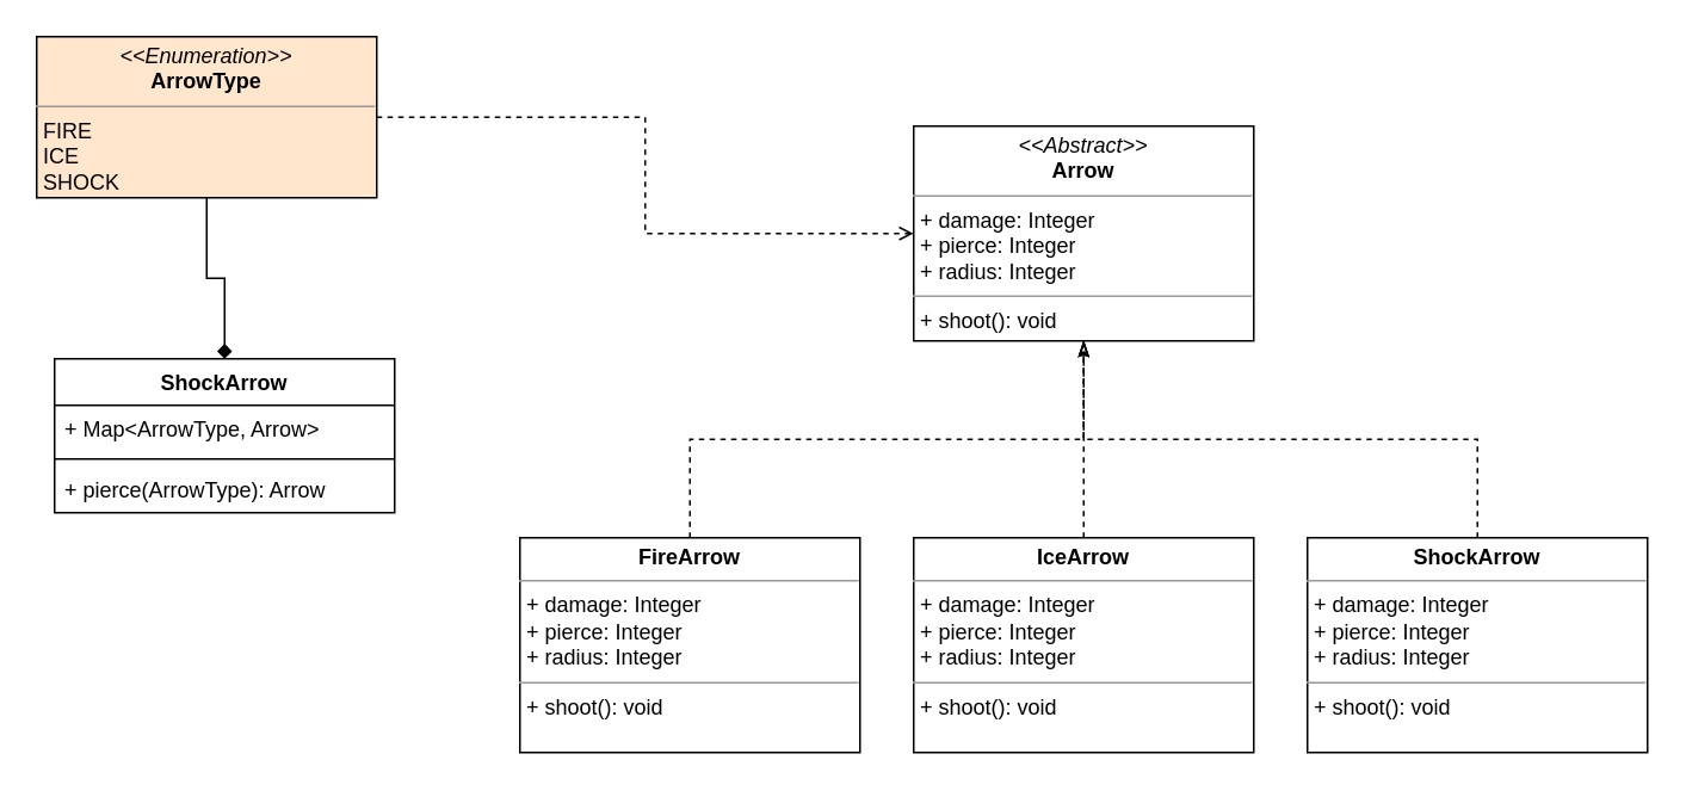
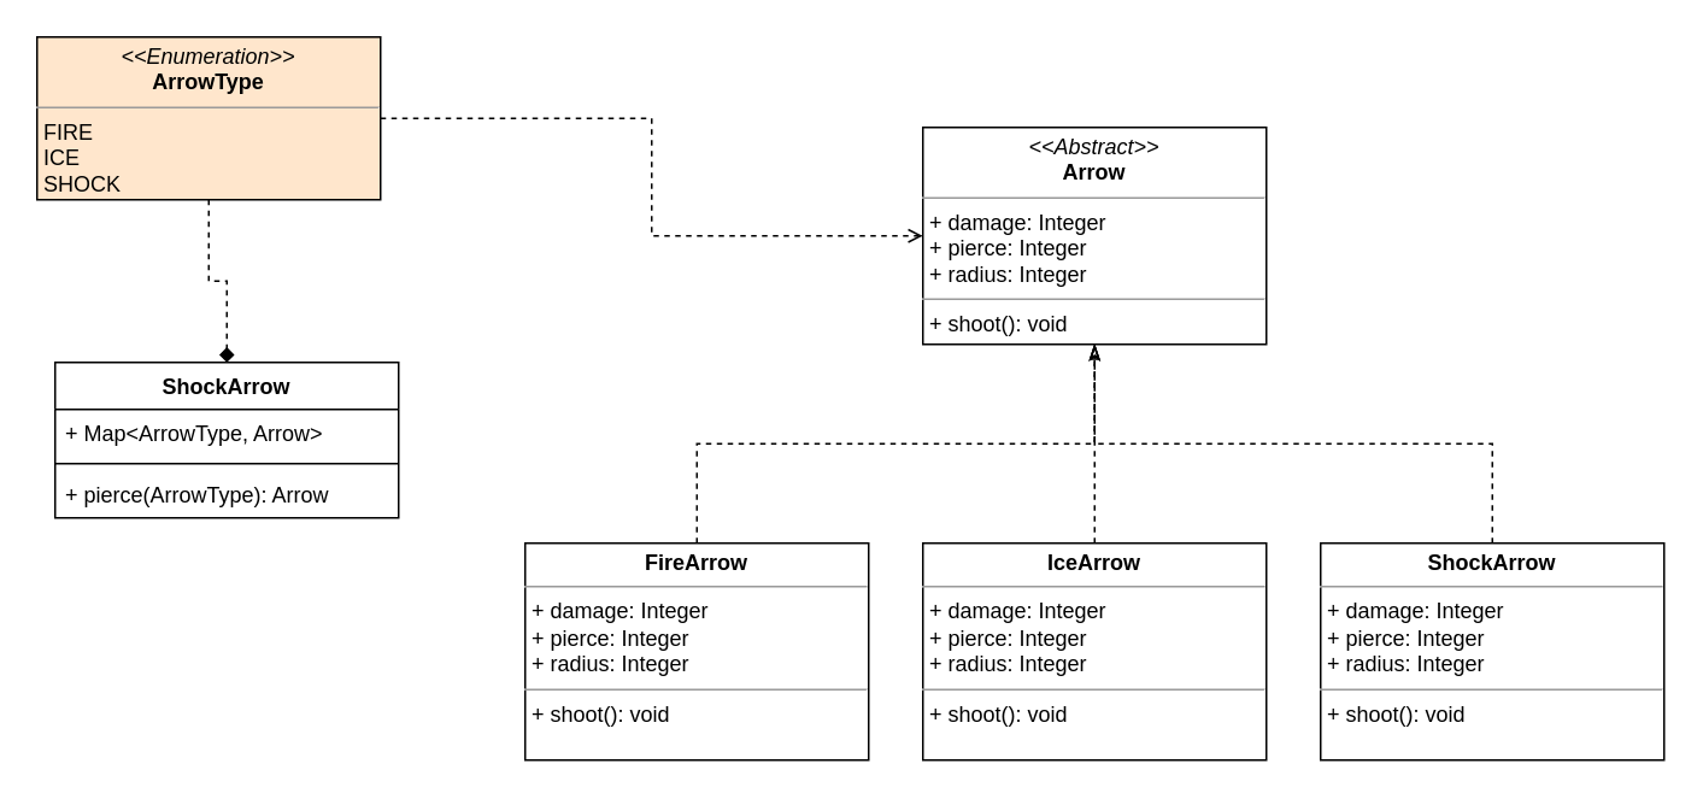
  <mxCell id="0" />
  <mxCell id="1" parent="0" />
  <mxCell id="2" value="&lt;p style=&quot;margin: 0px ; margin-top: 4px ; text-align: center&quot;&gt;&lt;i&gt;&amp;lt;&amp;lt;Abstract&amp;gt;&amp;gt;&lt;/i&gt;&lt;br&gt;&lt;b&gt;Arrow&lt;/b&gt;&lt;/p&gt;&lt;hr size=&quot;1&quot;&gt;&lt;p style=&quot;margin: 0px ; margin-left: 4px&quot;&gt;&lt;span&gt;+ damage: Integer&lt;/span&gt;&lt;br&gt;&lt;/p&gt;&lt;p style=&quot;margin: 0px ; margin-left: 4px&quot;&gt;+ pierce: Integer&lt;/p&gt;&lt;p style=&quot;margin: 0px ; margin-left: 4px&quot;&gt;+ radius: Integer&lt;br&gt;&lt;/p&gt;&lt;hr size=&quot;1&quot;&gt;&lt;p style=&quot;margin: 0px ; margin-left: 4px&quot;&gt;+ shoot(): void&lt;/p&gt;" style="verticalAlign=top;align=left;overflow=fill;fontSize=12;fontFamily=Helvetica;html=1;" vertex="1" parent="1"><mxGeometry x="510" y="70" width="190" height="120" as="geometry" /></mxCell>
- <mxCell id="3" style="edgeStyle=orthogonalEdgeStyle;rounded=0;orthogonalLoop=1;jettySize=auto;html=1;exitX=0.5;exitY=1;exitDx=0;exitDy=0;entryX=0.5;entryY=0;entryDx=0;entryDy=0;startArrow=none;startFill=0;endArrow=diamond;endFill=1;" edge="1" parent="1" source="5" target="6"><mxGeometry relative="1" as="geometry" /></mxCell>
+ <mxCell id="3" style="edgeStyle=orthogonalEdgeStyle;rounded=0;orthogonalLoop=1;jettySize=auto;html=1;exitX=0.5;exitY=1;exitDx=0;exitDy=0;entryX=0.5;entryY=0;entryDx=0;entryDy=0;startArrow=none;startFill=0;endArrow=diamond;endFill=1;dashed=1;" edge="1" parent="1" source="5" target="6"><mxGeometry relative="1" as="geometry" /></mxCell>
  <mxCell id="4" style="edgeStyle=orthogonalEdgeStyle;rounded=0;orthogonalLoop=1;jettySize=auto;html=1;exitX=1;exitY=0.5;exitDx=0;exitDy=0;entryX=0;entryY=0.5;entryDx=0;entryDy=0;startArrow=none;startFill=0;endArrow=open;endFill=0;dashed=1;" edge="1" parent="1" source="5" target="2"><mxGeometry relative="1" as="geometry" /></mxCell>
  <mxCell id="5" value="&lt;p style=&quot;margin: 0px ; margin-top: 4px ; text-align: center&quot;&gt;&lt;i&gt;&amp;lt;&amp;lt;Enumeration&amp;gt;&amp;gt;&lt;/i&gt;&lt;br&gt;&lt;b&gt;ArrowType&lt;/b&gt;&lt;/p&gt;&lt;hr size=&quot;1&quot;&gt;&lt;p style=&quot;margin: 0px ; margin-left: 4px&quot;&gt;FIRE&lt;/p&gt;&lt;p style=&quot;margin: 0px ; margin-left: 4px&quot;&gt;ICE&lt;/p&gt;&lt;p style=&quot;margin: 0px ; margin-left: 4px&quot;&gt;SHOCK&lt;/p&gt;" style="verticalAlign=top;align=left;overflow=fill;fontSize=12;fontFamily=Helvetica;html=1;fillColor=#ffe6cc;" vertex="1" parent="1"><mxGeometry x="20" y="20" width="190" height="90" as="geometry" /></mxCell>
  <mxCell id="6" value="ShockArrow" style="swimlane;fontStyle=1;align=center;verticalAlign=top;childLayout=stackLayout;horizontal=1;startSize=26;horizontalStack=0;resizeParent=1;resizeParentMax=0;resizeLast=0;collapsible=1;marginBottom=0;" vertex="1" parent="1"><mxGeometry x="30" y="200" width="190" height="86" as="geometry" /></mxCell>
  <mxCell id="7" value="+ Map&lt;ArrowType, Arrow&gt;" style="text;strokeColor=none;fillColor=none;align=left;verticalAlign=top;spacingLeft=4;spacingRight=4;overflow=hidden;rotatable=0;points=[[0,0.5],[1,0.5]];portConstraint=eastwest;" vertex="1" parent="6"><mxGeometry y="26" width="190" height="26" as="geometry" /></mxCell>
  <mxCell id="8" value="" style="line;strokeWidth=1;fillColor=none;align=left;verticalAlign=middle;spacingTop=-1;spacingLeft=3;spacingRight=3;rotatable=0;labelPosition=right;points=[];portConstraint=eastwest;" vertex="1" parent="6"><mxGeometry y="52" width="190" height="8" as="geometry" /></mxCell>
  <mxCell id="9" value="+ pierce(ArrowType): Arrow" style="text;strokeColor=none;fillColor=none;align=left;verticalAlign=top;spacingLeft=4;spacingRight=4;overflow=hidden;rotatable=0;points=[[0,0.5],[1,0.5]];portConstraint=eastwest;" vertex="1" parent="6"><mxGeometry y="60" width="190" height="26" as="geometry" /></mxCell>
  <mxCell id="10" style="edgeStyle=orthogonalEdgeStyle;rounded=0;orthogonalLoop=1;jettySize=auto;html=1;exitX=0.5;exitY=0;exitDx=0;exitDy=0;entryX=0.5;entryY=1;entryDx=0;entryDy=0;dashed=1;endArrow=classicThin;endFill=0;" edge="1" parent="1" source="11" target="2"><mxGeometry relative="1" as="geometry" /></mxCell>
  <mxCell id="11" value="&lt;p style=&quot;margin: 0px ; margin-top: 4px ; text-align: center&quot;&gt;&lt;b&gt;FireArrow&lt;/b&gt;&lt;/p&gt;&lt;hr size=&quot;1&quot;&gt;&lt;p style=&quot;margin: 0px ; margin-left: 4px&quot;&gt;&lt;span&gt;+ damage: Integer&lt;/span&gt;&lt;br&gt;&lt;/p&gt;&lt;p style=&quot;margin: 0px ; margin-left: 4px&quot;&gt;+ pierce: Integer&lt;/p&gt;&lt;p style=&quot;margin: 0px ; margin-left: 4px&quot;&gt;+ radius: Integer&lt;br&gt;&lt;/p&gt;&lt;hr size=&quot;1&quot;&gt;&lt;p style=&quot;margin: 0px ; margin-left: 4px&quot;&gt;+ shoot(): void&lt;/p&gt;" style="verticalAlign=top;align=left;overflow=fill;fontSize=12;fontFamily=Helvetica;html=1;" vertex="1" parent="1"><mxGeometry x="290" y="300" width="190" height="120" as="geometry" /></mxCell>
  <mxCell id="12" style="edgeStyle=orthogonalEdgeStyle;rounded=0;orthogonalLoop=1;jettySize=auto;html=1;exitX=0.5;exitY=0;exitDx=0;exitDy=0;entryX=0.5;entryY=1;entryDx=0;entryDy=0;dashed=1;endArrow=classicThin;endFill=0;" edge="1" parent="1" source="13" target="2"><mxGeometry relative="1" as="geometry" /></mxCell>
  <mxCell id="13" value="&lt;p style=&quot;margin: 0px ; margin-top: 4px ; text-align: center&quot;&gt;&lt;b&gt;IceArrow&lt;/b&gt;&lt;/p&gt;&lt;hr size=&quot;1&quot;&gt;&lt;p style=&quot;margin: 0px ; margin-left: 4px&quot;&gt;&lt;span&gt;+ damage: Integer&lt;/span&gt;&lt;br&gt;&lt;/p&gt;&lt;p style=&quot;margin: 0px ; margin-left: 4px&quot;&gt;+ pierce: Integer&lt;/p&gt;&lt;p style=&quot;margin: 0px ; margin-left: 4px&quot;&gt;+ radius: Integer&lt;br&gt;&lt;/p&gt;&lt;hr size=&quot;1&quot;&gt;&lt;p style=&quot;margin: 0px ; margin-left: 4px&quot;&gt;+ shoot(): void&lt;/p&gt;" style="verticalAlign=top;align=left;overflow=fill;fontSize=12;fontFamily=Helvetica;html=1;" vertex="1" parent="1"><mxGeometry x="510" y="300" width="190" height="120" as="geometry" /></mxCell>
  <mxCell id="14" style="edgeStyle=orthogonalEdgeStyle;rounded=0;orthogonalLoop=1;jettySize=auto;html=1;exitX=0.5;exitY=0;exitDx=0;exitDy=0;dashed=1;endArrow=blockThin;endFill=0;" edge="1" parent="1" source="15" target="2"><mxGeometry relative="1" as="geometry" /></mxCell>
  <mxCell id="15" value="&lt;p style=&quot;margin: 0px ; margin-top: 4px ; text-align: center&quot;&gt;&lt;b&gt;ShockArrow&lt;/b&gt;&lt;/p&gt;&lt;hr size=&quot;1&quot;&gt;&lt;p style=&quot;margin: 0px ; margin-left: 4px&quot;&gt;&lt;span&gt;+ damage: Integer&lt;/span&gt;&lt;br&gt;&lt;/p&gt;&lt;p style=&quot;margin: 0px ; margin-left: 4px&quot;&gt;+ pierce: Integer&lt;/p&gt;&lt;p style=&quot;margin: 0px ; margin-left: 4px&quot;&gt;+ radius: Integer&lt;br&gt;&lt;/p&gt;&lt;hr size=&quot;1&quot;&gt;&lt;p style=&quot;margin: 0px ; margin-left: 4px&quot;&gt;+ shoot(): void&lt;/p&gt;" style="verticalAlign=top;align=left;overflow=fill;fontSize=12;fontFamily=Helvetica;html=1;" vertex="1" parent="1"><mxGeometry x="730" y="300" width="190" height="120" as="geometry" /></mxCell>
